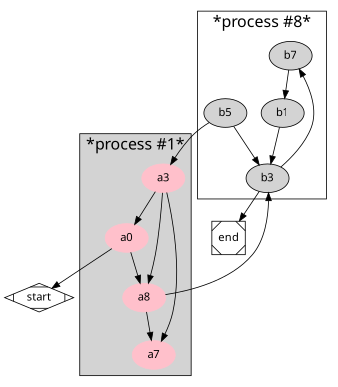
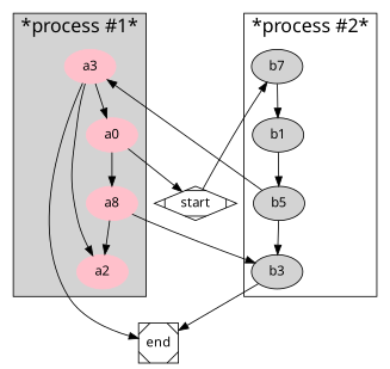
  digraph {
    fontname="Noto Sans"
    node [fontname="Noto Sans" style=filled]
    edge [fontname="Noto Sans"]
    n1 [label=b7]
    b1
    n3 [label=b5]
    b3
    a0 [color=pink]
    n6 [color=pink label=a8]
-   a2 [color=pink label=a7]
+   a2 [color=pink]
    a3 [color=pink]
    end [shape=Msquare style=""]
    start [shape=Mdiamond style=""]
    subgraph cluster_1 {
      fontsize=20
-     label="*process #8*"
+     label="*process #2*"
      n1
      b1
      n3
      b3
    }
    subgraph cluster_2 {
      fontsize=20
      label="*process #1*"
      style=filled
      a0
      n6
      a2
      a3
    }
    n1 -> b1
-   b1 -> b3
+   b1 -> n3
    n3 -> b3
    n3 -> a3
    b3 -> end
    a0 -> n6
    a0 -> start
    n6 -> b3
    n6 -> a2
    a3 -> a0
    a3 -> a2
-   a3 -> n6
-   b3 -> n1
+   a3 -> end
+   start -> n1
  }
